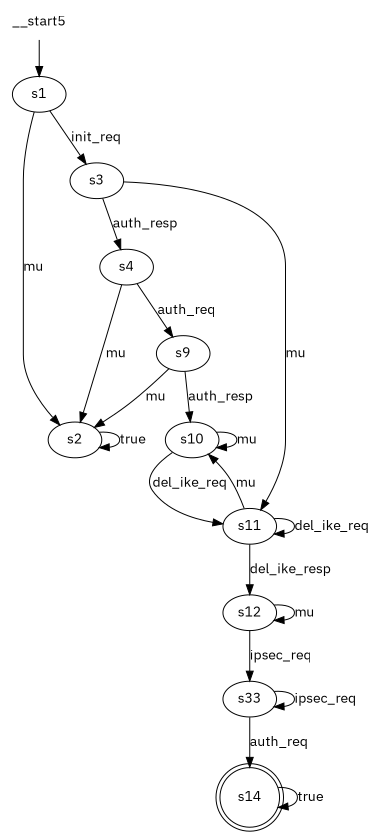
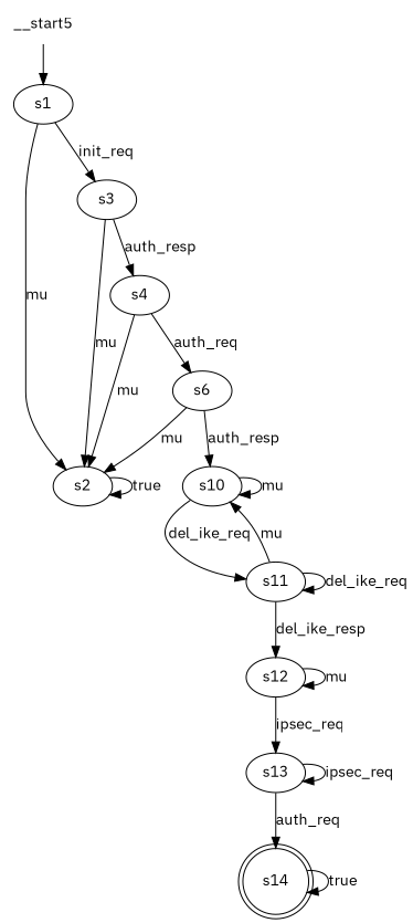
  digraph {
    fontname="IBM Plex Sans"
    node [fontname="IBM Plex Sans"]
    edge [fontname="IBM Plex Sans"]
    n1 [label=s1]
    n2 [label=s2]
    n3 [label=s3]
    n4 [label=s4]
-   n5 [label=s9]
+   n5 [label=s6]
    n6 [label=s10]
    n7 [label=s11]
    n8 [label=s12]
-   n9 [label=s33]
+   n9 [label=s13]
    n10 [label=s14 shape=doublecircle]
    n11 [label=__start5 shape=none]
    n1 -> n2 [label=mu]
    n1 -> n3 [label=init_req]
    n2 -> n2 [label=true]
-   n3 -> n7 [label=mu]
+   n3 -> n2 [label=mu]
    n3 -> n4 [label=auth_resp]
    n4 -> n2 [label=mu]
    n4 -> n5 [label=auth_req]
    n5 -> n2 [label=mu]
    n5 -> n6 [label=auth_resp]
    n6 -> n6 [label=mu]
    n6 -> n7 [label=del_ike_req]
    n7 -> n6 [label=mu]
    n7 -> n7 [label=del_ike_req]
    n7 -> n8 [label=del_ike_resp]
    n8 -> n8 [label=mu]
    n8 -> n9 [label=ipsec_req]
    n9 -> n9 [label=ipsec_req]
    n9 -> n10 [label=auth_req]
    n10 -> n10 [label=true]
    n11 -> n1
  }
